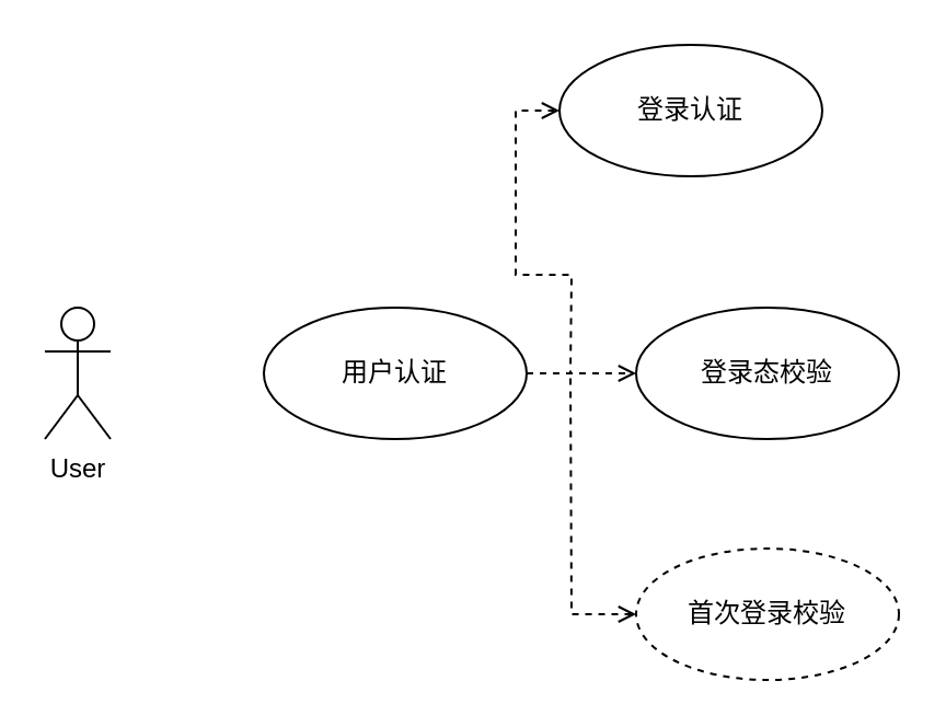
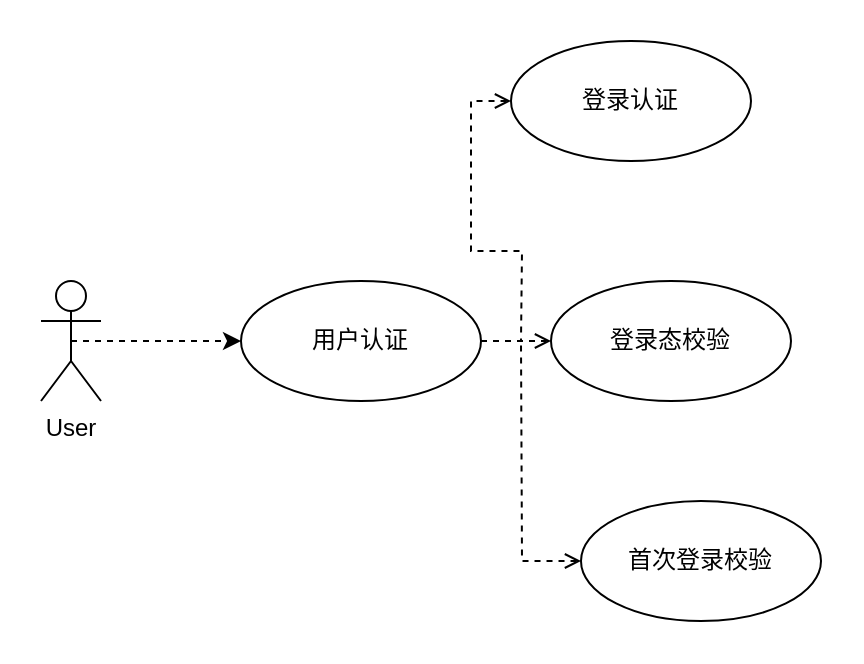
  <mxCell id="0" />
  <mxCell id="1" parent="0" />
+ <mxCell id="2" style="edgeStyle=orthogonalEdgeStyle;rounded=0;orthogonalLoop=1;jettySize=auto;html=1;exitX=0.5;exitY=0.5;exitDx=0;exitDy=0;exitPerimeter=0;entryX=0;entryY=0.5;entryDx=0;entryDy=0;dashed=1;" edge="1" parent="1" source="3" target="5"><mxGeometry relative="1" as="geometry" /></mxCell>
  <mxCell id="3" value="User" style="shape=umlActor;verticalLabelPosition=bottom;verticalAlign=top;html=1;outlineConnect=0;" vertex="1" parent="1"><mxGeometry x="20" y="140" width="30" height="60" as="geometry" /></mxCell>
  <mxCell id="4" style="edgeStyle=orthogonalEdgeStyle;rounded=0;orthogonalLoop=1;jettySize=auto;html=1;exitX=1;exitY=0.5;exitDx=0;exitDy=0;entryX=0;entryY=0.5;entryDx=0;entryDy=0;dashed=1;startArrow=none;startFill=0;endArrow=open;endFill=0;" edge="1" parent="1" source="5" target="8"><mxGeometry relative="1" as="geometry" /></mxCell>
  <mxCell id="5" value="用户认证" style="ellipse;whiteSpace=wrap;html=1;" vertex="1" parent="1"><mxGeometry x="120" y="140" width="120" height="60" as="geometry" /></mxCell>
  <mxCell id="6" style="edgeStyle=orthogonalEdgeStyle;rounded=0;orthogonalLoop=1;jettySize=auto;html=1;exitX=0;exitY=0.5;exitDx=0;exitDy=0;dashed=1;startArrow=open;startFill=0;endArrow=none;endFill=0;" edge="1" parent="1" source="7"><mxGeometry relative="1" as="geometry"><mxPoint x="260" y="170" as="targetPoint" /></mxGeometry></mxCell>
  <mxCell id="7" value="登录认证" style="ellipse;whiteSpace=wrap;html=1;" vertex="1" parent="1"><mxGeometry x="255" y="20" width="120" height="60" as="geometry" /></mxCell>
- <mxCell id="8" value="登录态校验" style="ellipse;whiteSpace=wrap;html=1;" vertex="1" parent="1"><mxGeometry x="290" y="140" width="120" height="60" as="geometry" /></mxCell>
+ <mxCell id="8" value="登录态校验" style="ellipse;whiteSpace=wrap;html=1;" vertex="1" parent="1"><mxGeometry x="275" y="140" width="120" height="60" as="geometry" /></mxCell>
  <mxCell id="9" style="edgeStyle=orthogonalEdgeStyle;rounded=0;orthogonalLoop=1;jettySize=auto;html=1;exitX=0;exitY=0.5;exitDx=0;exitDy=0;dashed=1;startArrow=open;startFill=0;endArrow=none;endFill=0;" edge="1" parent="1" source="10"><mxGeometry relative="1" as="geometry"><mxPoint x="260" y="170" as="targetPoint" /></mxGeometry></mxCell>
- <mxCell id="10" value="首次登录校验" style="ellipse;whiteSpace=wrap;html=1;dashed=1;" vertex="1" parent="1"><mxGeometry x="290" y="250" width="120" height="60" as="geometry" /></mxCell>
+ <mxCell id="10" value="首次登录校验" style="ellipse;whiteSpace=wrap;html=1;" vertex="1" parent="1"><mxGeometry x="290" y="250" width="120" height="60" as="geometry" /></mxCell>
